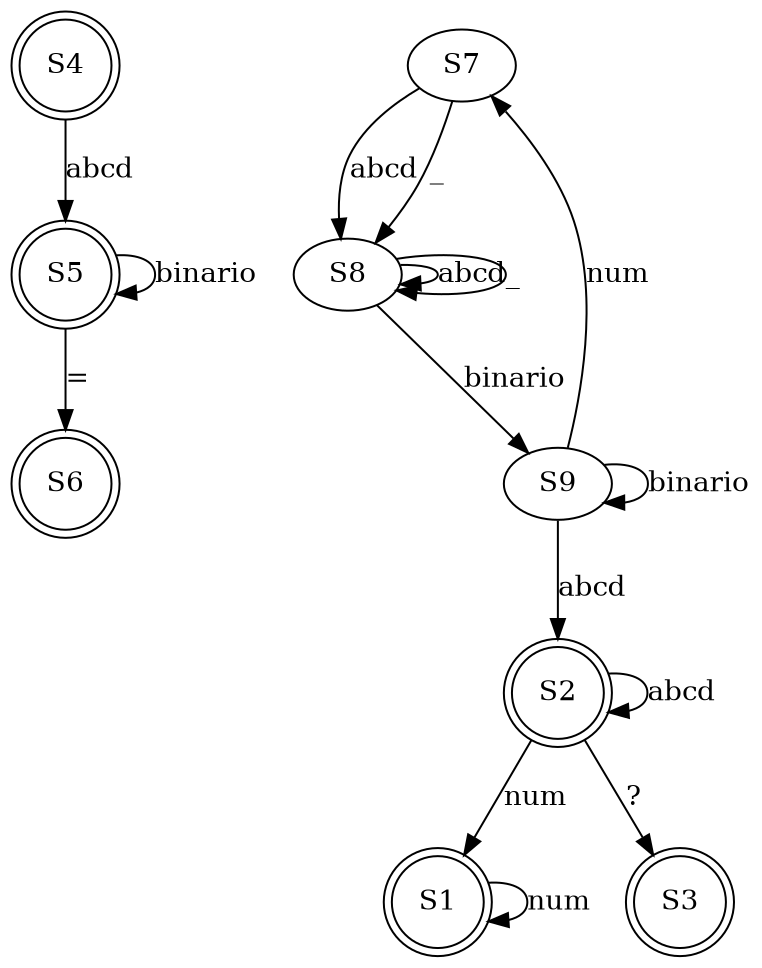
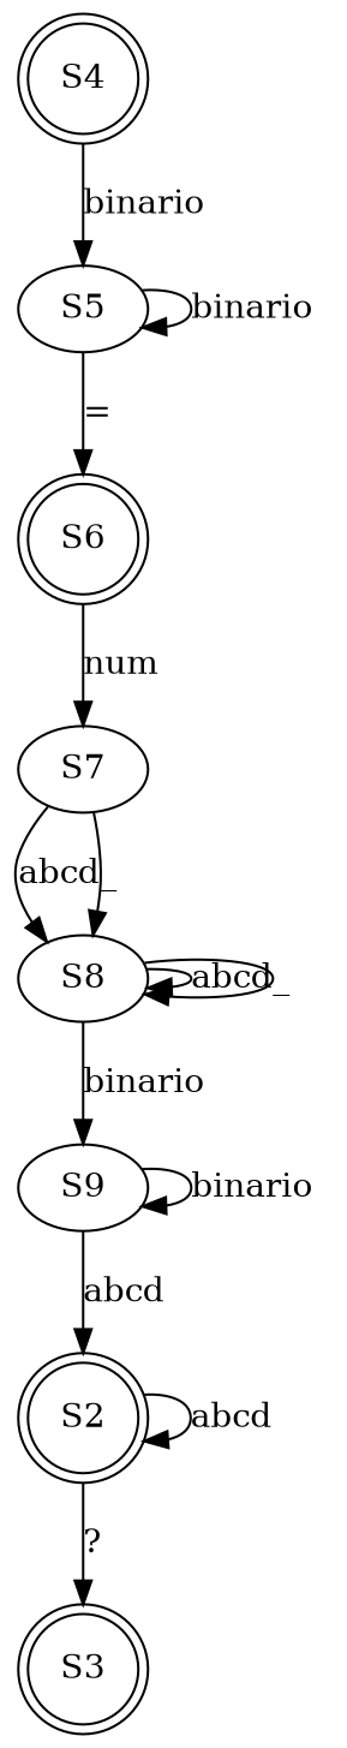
  digraph {
    rankdir=TB
    node [shape=doublecircle]
    S4
-   S5
+   S5 [shape=""]
    S6
    S7 [shape=""]
    S8 [shape=""]
    S9 [shape=""]
    S2
-   S1
    S3
-   S4 -> S5 [label=abcd]
+   S4 -> S5 [label=binario]
    S5 -> S5 [label=binario]
    S5 -> S6 [label="="]
-   S9 -> S7 [label=num]
+   S6 -> S7 [label=num]
    S7 -> S8 [label=abcd]
    S7 -> S8 [label=_]
    S8 -> S8 [label=abcd]
    S8 -> S8 [label=_]
    S8 -> S9 [label=binario]
    S9 -> S9 [label=binario]
    S9 -> S2 [label=abcd]
    S2 -> S2 [label=abcd]
-   S2 -> S1 [label=num]
    S2 -> S3 [label="?"]
-   S1 -> S1 [label=num]
  }
